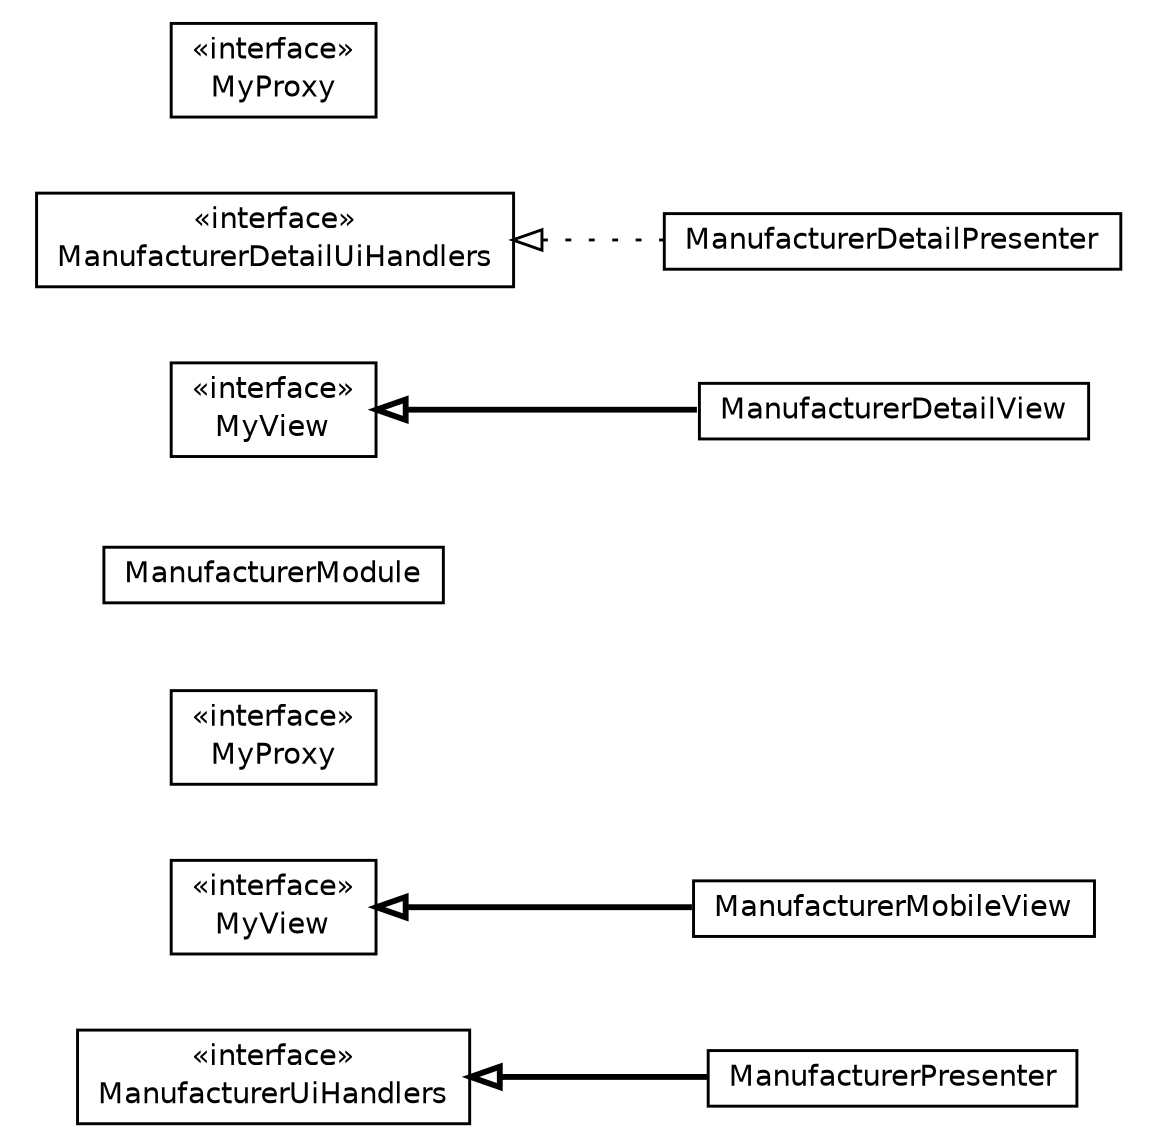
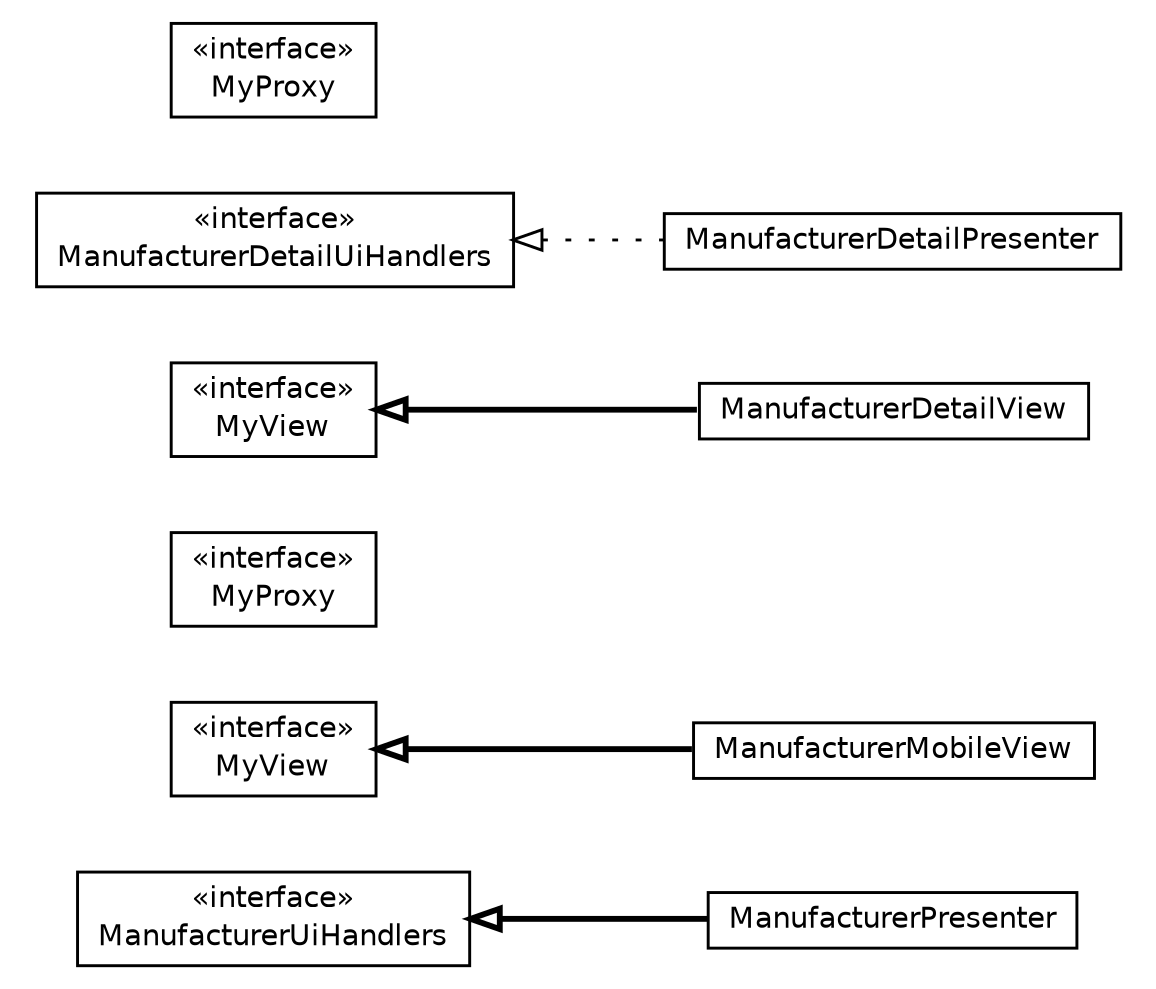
  digraph {
    nodesep=0.25
    rankdir=LR
    ranksep=0.5
    node [fontcolor=black fontname=Helvetica fontsize=10.0 shape=plaintext]
    edge [arrowtail=empty dir=back fontname=Helvetica fontsize=10 headport=p labelfontname=Helvetica labelfontsize=10 style=bold tailport=p]
    n1 [label=<<table title="com.gwtplatform.carstore.client.application.manufacturer.ManufacturerUiHandlers" border="0" cellborder="1" cellspacing="0" cellpadding="2" port="p" href="./ManufacturerUiHandlers.html"> 		<tr><td><table border="0" cellspacing="0" cellpadding="1"> <tr><td align="center" balign="center"> &#171;interface&#187; </td></tr> <tr><td align="center" balign="center"> ManufacturerUiHandlers </td></tr> 		</table></td></tr> 		</table>>]
    n2 [label=<<table title="com.gwtplatform.carstore.client.application.manufacturer.ManufacturerPresenter" border="0" cellborder="1" cellspacing="0" cellpadding="2" port="p" href="./ManufacturerPresenter.html"> 		<tr><td><table border="0" cellspacing="0" cellpadding="1"> <tr><td align="center" balign="center"> ManufacturerPresenter </td></tr> 		</table></td></tr> 		</table>>]
    n3 [label=<<table title="com.gwtplatform.carstore.client.application.manufacturer.ManufacturerPresenter.MyView" border="0" cellborder="1" cellspacing="0" cellpadding="2" port="p" href="./ManufacturerPresenter.MyView.html"> 		<tr><td><table border="0" cellspacing="0" cellpadding="1"> <tr><td align="center" balign="center"> &#171;interface&#187; </td></tr> <tr><td align="center" balign="center"> MyView </td></tr> 		</table></td></tr> 		</table>>]
    n4 [label=<<table title="com.gwtplatform.carstore.client.application.manufacturer.ManufacturerMobileView" border="0" cellborder="1" cellspacing="0" cellpadding="2" port="p" href="./ManufacturerMobileView.html"> 		<tr><td><table border="0" cellspacing="0" cellpadding="1"> <tr><td align="center" balign="center"> ManufacturerMobileView </td></tr> 		</table></td></tr> 		</table>>]
    n5 [label=<<table title="com.gwtplatform.carstore.client.application.manufacturer.ManufacturerPresenter.MyProxy" border="0" cellborder="1" cellspacing="0" cellpadding="2" port="p" href="./ManufacturerPresenter.MyProxy.html"> 		<tr><td><table border="0" cellspacing="0" cellpadding="1"> <tr><td align="center" balign="center"> &#171;interface&#187; </td></tr> <tr><td align="center" balign="center"> MyProxy </td></tr> 		</table></td></tr> 		</table>>]
-   n6 [label=<<table title="com.gwtplatform.carstore.client.application.manufacturer.ManufacturerModule" border="0" cellborder="1" cellspacing="0" cellpadding="2" port="p" href="./ManufacturerModule.html"> 		<tr><td><table border="0" cellspacing="0" cellpadding="1"> <tr><td align="center" balign="center"> ManufacturerModule </td></tr> 		</table></td></tr> 		</table>>]
    n7 [label=<<table title="com.gwtplatform.carstore.client.application.manufacturer.ManufacturerDetailView" border="0" cellborder="1" cellspacing="0" cellpadding="2" port="p" href="./ManufacturerDetailView.html"> 		<tr><td><table border="0" cellspacing="0" cellpadding="1"> <tr><td align="center" balign="center"> ManufacturerDetailView </td></tr> 		</table></td></tr> 		</table>>]
    n8 [label=<<table title="com.gwtplatform.carstore.client.application.manufacturer.ManufacturerDetailUiHandlers" border="0" cellborder="1" cellspacing="0" cellpadding="2" port="p" href="./ManufacturerDetailUiHandlers.html"> 		<tr><td><table border="0" cellspacing="0" cellpadding="1"> <tr><td align="center" balign="center"> &#171;interface&#187; </td></tr> <tr><td align="center" balign="center"> ManufacturerDetailUiHandlers </td></tr> 		</table></td></tr> 		</table>>]
    n9 [label=<<table title="com.gwtplatform.carstore.client.application.manufacturer.ManufacturerDetailPresenter" border="0" cellborder="1" cellspacing="0" cellpadding="2" port="p" href="./ManufacturerDetailPresenter.html"> 		<tr><td><table border="0" cellspacing="0" cellpadding="1"> <tr><td align="center" balign="center"> ManufacturerDetailPresenter </td></tr> 		</table></td></tr> 		</table>>]
    n10 [label=<<table title="com.gwtplatform.carstore.client.application.manufacturer.ManufacturerDetailPresenter.MyView" border="0" cellborder="1" cellspacing="0" cellpadding="2" port="p" href="./ManufacturerDetailPresenter.MyView.html"> 		<tr><td><table border="0" cellspacing="0" cellpadding="1"> <tr><td align="center" balign="center"> &#171;interface&#187; </td></tr> <tr><td align="center" balign="center"> MyView </td></tr> 		</table></td></tr> 		</table>>]
    n11 [label=<<table title="com.gwtplatform.carstore.client.application.manufacturer.ManufacturerDetailPresenter.MyProxy" border="0" cellborder="1" cellspacing="0" cellpadding="2" port="p" href="./ManufacturerDetailPresenter.MyProxy.html"> 		<tr><td><table border="0" cellspacing="0" cellpadding="1"> <tr><td align="center" balign="center"> &#171;interface&#187; </td></tr> <tr><td align="center" balign="center"> MyProxy </td></tr> 		</table></td></tr> 		</table>>]
    n1 -> n2
    n3 -> n4
    n8 -> n9 [style=dotted]
    n10 -> n7
  }
